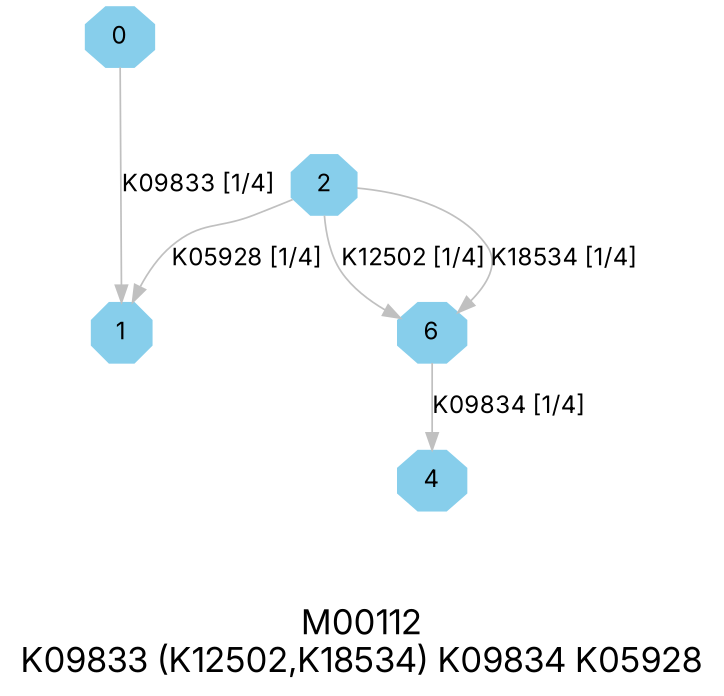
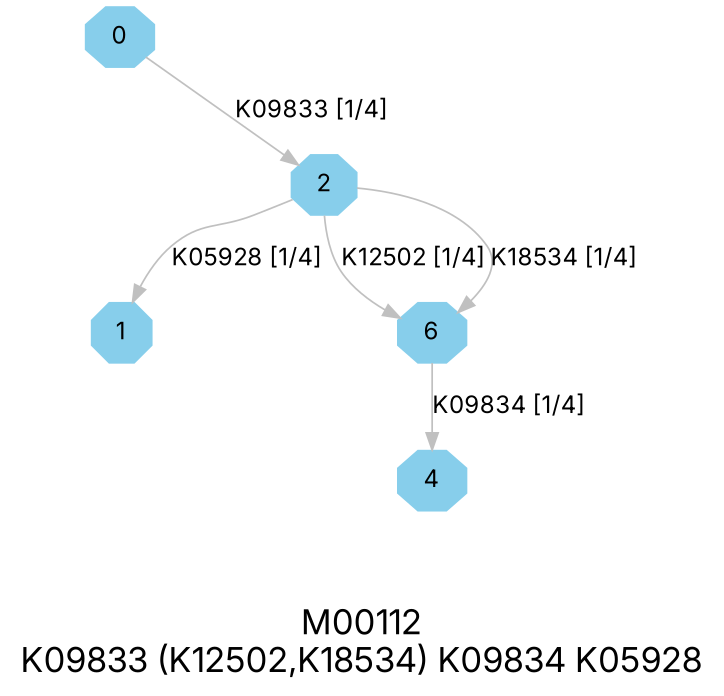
  digraph {
    fontname=Inter
    fontsize=20
    label="M00112\nK09833 (K12502,K18534) K09834 K05928"
    node [color=skyblue fontname=Inter shape=octagon style=filled]
    edge [color=grey fontname=Inter]
    0 [height=.3 width=.3]
    1 [height=.3 width=.3]
    2 [height=.3 width=.3]
    n4 [height=.3 label=6 width=.3]
    4 [height=.3 width=.3]
    subgraph sub_1 {
      0
      1
      2
      n4
      4
    }
-   0 -> 1 [label="K09833 [1/4]"]
+   0 -> 2 [label="K09833 [1/4]"]
    2 -> 1 [label="K05928 [1/4]"]
    2 -> n4 [label="K12502 [1/4]"]
    2 -> n4 [label="K18534 [1/4]"]
    n4 -> 4 [label="K09834 [1/4]"]
  }
